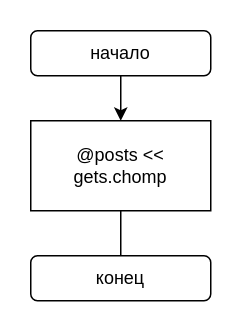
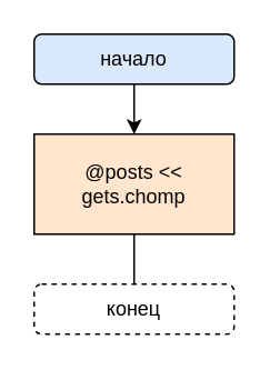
  <mxCell id="0" />
  <mxCell id="1" parent="0" />
  <mxCell id="2" value="" style="edgeStyle=orthogonalEdgeStyle;rounded=0;orthogonalLoop=1;jettySize=auto;html=1;" parent="1" source="3" edge="1"><mxGeometry relative="1" as="geometry"><mxPoint x="80" y="80" as="targetPoint" /></mxGeometry></mxCell>
- <mxCell id="3" value="начало" style="rounded=1;whiteSpace=wrap;html=1;" parent="1" vertex="1"><mxGeometry x="20" y="20" width="120" height="30" as="geometry" /></mxCell>
+ <mxCell id="3" value="начало" style="rounded=1;whiteSpace=wrap;html=1;fillColor=#dae8fc;" parent="1" vertex="1"><mxGeometry x="20" y="20" width="120" height="30" as="geometry" /></mxCell>
  <mxCell id="4" style="edgeStyle=orthogonalEdgeStyle;rounded=0;orthogonalLoop=1;jettySize=auto;html=1;exitX=0.5;exitY=1;exitDx=0;exitDy=0;" parent="1" source="3" target="3" edge="1"><mxGeometry relative="1" as="geometry" /></mxCell>
- <mxCell id="5" value="конец" style="rounded=1;whiteSpace=wrap;html=1;" vertex="1" parent="1"><mxGeometry x="20" y="170" width="120" height="30" as="geometry" /></mxCell>
- <mxCell id="6" value="@posts &amp;lt;&amp;lt; gets.chomp" style="rounded=0;whiteSpace=wrap;html=1;" vertex="1" parent="1"><mxGeometry x="20" y="80" width="120" height="60" as="geometry" /></mxCell>
+ <mxCell id="5" value="конец" style="rounded=1;whiteSpace=wrap;html=1;dashed=1;" vertex="1" parent="1"><mxGeometry x="20" y="170" width="120" height="30" as="geometry" /></mxCell>
+ <mxCell id="6" value="@posts &amp;lt;&amp;lt; gets.chomp" style="rounded=0;whiteSpace=wrap;html=1;fillColor=#ffe6cc;" vertex="1" parent="1"><mxGeometry x="20" y="80" width="120" height="60" as="geometry" /></mxCell>
  <mxCell id="7" value="" style="edgeStyle=orthogonalEdgeStyle;rounded=0;orthogonalLoop=1;jettySize=auto;html=1;exitX=0.5;exitY=1;exitDx=0;exitDy=0;entryX=0.5;entryY=0;entryDx=0;entryDy=0;endArrow=none;" edge="1" parent="1" source="6" target="5"><mxGeometry relative="1" as="geometry"><mxPoint x="90" y="60" as="sourcePoint" /><mxPoint x="90" y="90" as="targetPoint" /></mxGeometry></mxCell>
